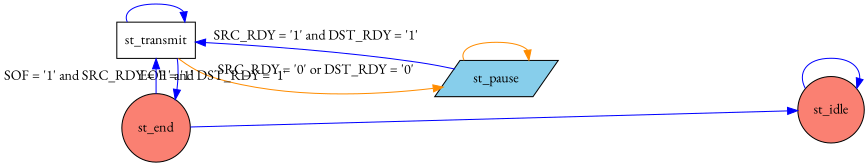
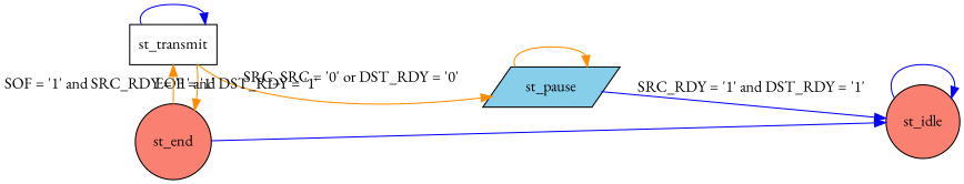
  digraph {
    fontname="EB Garamond"
    rankdir=LR
    node [fillcolor=salmon fontname="EB Garamond" shape=circle style=filled]
    edge [color=blue fontname="EB Garamond"]
    st_idle
    st_transmit [fillcolor=white shape=box]
    st_end
    st_pause [fillcolor=skyblue shape=parallelogram]
    subgraph sub_1 {
      rank=same
      st_idle
    }
    subgraph sub_2 {
      rank=same
      st_transmit
      st_end
    }
    subgraph sub_3 {
      rank=same
      st_pause
    }
    st_idle -> st_idle
    st_transmit -> st_transmit
-   st_transmit -> st_end [label="EOF = '1'"]
-   st_transmit -> st_pause [color=darkorange label="SRC_RDY = '0' or DST_RDY = '0'"]
+   st_transmit -> st_end [color=darkorange label="EOF = '1'"]
+   st_transmit -> st_pause [color=darkorange label="SRC_SRC = '0' or DST_RDY = '0'"]
    st_end -> st_idle
-   st_end -> st_transmit [label="SOF = '1' and SRC_RDY = '1' and DST_RDY = '1'"]
-   st_pause -> st_transmit [label="SRC_RDY = '1' and DST_RDY = '1'"]
+   st_end -> st_transmit [color=darkorange label="SOF = '1' and SRC_RDY = '1' and DST_RDY = '1'"]
+   st_pause -> st_idle [label="SRC_RDY = '1' and DST_RDY = '1'"]
    st_pause -> st_pause [color=darkorange]
  }
